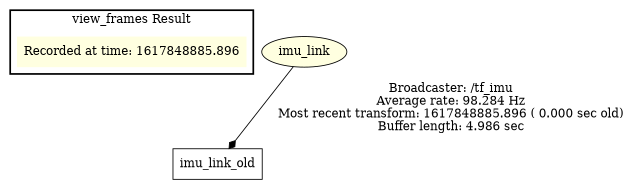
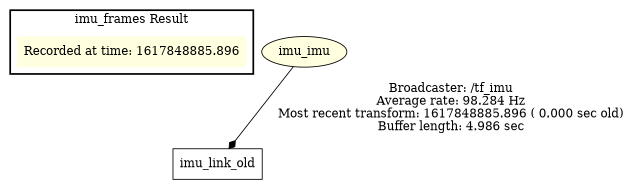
  digraph {
    node [fillcolor=lightyellow style=filled]
    "Recorded at time: 1617848885.896" [shape=plaintext]
    imu_link_old [fillcolor=white shape=box]
-   imu_link [shape=ellipse]
+   imu_link [shape=ellipse label=imu_imu]
    subgraph cluster_1 {
      color=black
-     label="view_frames Result"
+     label="imu_frames Result"
      style=bold
      "Recorded at time: 1617848885.896"
    }
    "Recorded at time: 1617848885.896" -> imu_link_old [style=invis]
    imu_link -> imu_link_old [arrowhead=diamond label="Broadcaster: /tf_imu\nAverage rate: 98.284 Hz\nMost recent transform: 1617848885.896 ( 0.000 sec old)\nBuffer length: 4.986 sec\n"]
  }
